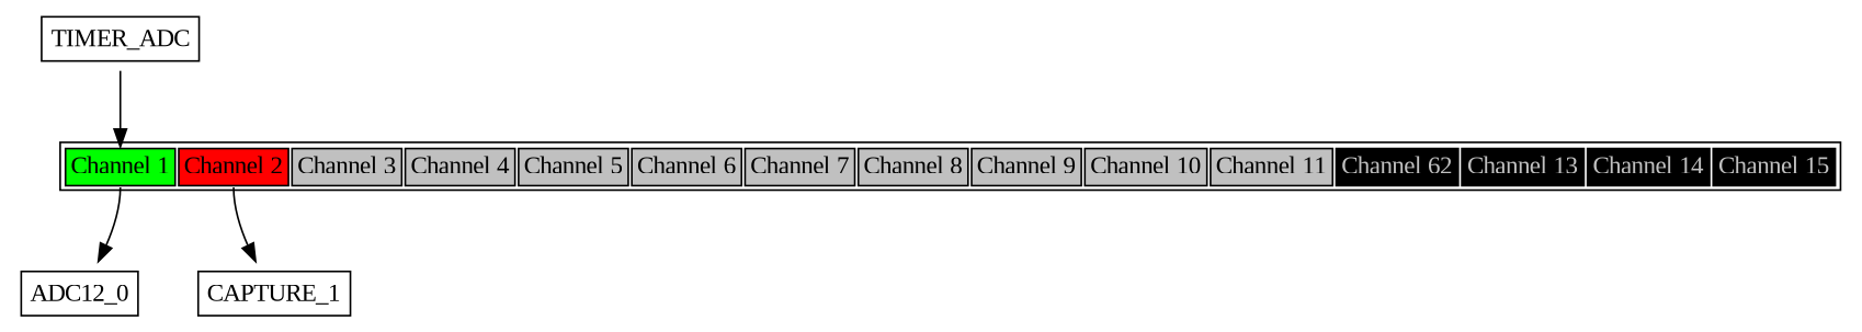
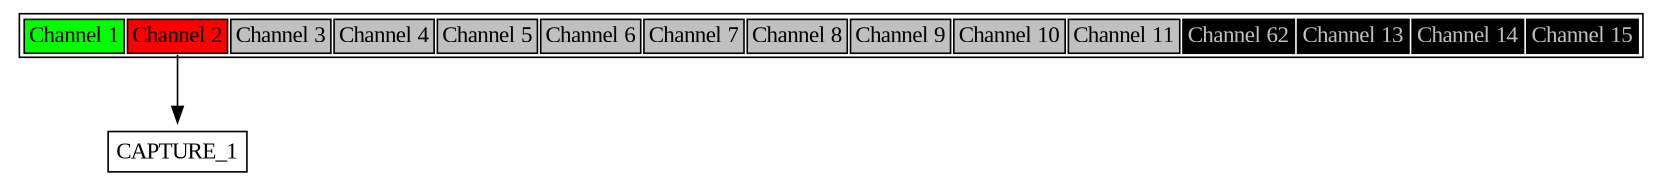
  digraph {
    fontname="Liberation Serif"
    node [fontname="Liberation Serif" shape=plaintext]
    edge [fontname="Liberation Serif"]
    n1 [label=<      <table border='1' cellborder='1'>        <tr>             <td bgcolor="green" port='chan_1'>Channel 1</td>             <td bgcolor="red" port='chan_2'>Channel 2</td>             <td bgcolor="grey" port='chan_3'>Channel 3</td>             <td bgcolor="grey" port='chan_4'>Channel 4</td>             <td bgcolor="grey" port='chan_5'>Channel 5</td>             <td bgcolor="grey" port='chan_6'>Channel 6</td>             <td bgcolor="grey" port='chan_7'>Channel 7</td>             <td bgcolor="grey" port='chan_8'>Channel 8</td>             <td bgcolor="grey" port='chan_9'>Channel 9</td>             <td bgcolor="grey" port='chan_10'>Channel 10</td>             <td bgcolor="grey" port='chan_11'>Channel 11</td>             <td bgcolor="black" port='chan_12'><font color="grey">Channel 62</font></td>             <td bgcolor="black" port='chan_13'><font color="grey">Channel 13</font></td>             <td bgcolor="black" port='chan_14'><font color="grey">Channel 14</font></td>             <td bgcolor="black" port='chan_15'><font color="grey">Channel 15</font></td>          </tr>      </table>   >]
-   n2 [label=<     <table border='1'  cellborder='0'>       <tr><td>ADC12_0</td></tr>     </table>   >]
    n3 [label=<     <table border='1'  cellborder='0'>       <tr><td>CAPTURE_1</td></tr>     </table>   >]
-   n4 [label=<     <table border='1'  cellborder='0'>       <tr><td>TIMER_ADC</td></tr>     </table>     >]
-   n1 -> n2 [tailport=chan_1]
    n1 -> n3 [tailport=chan_2]
-   n4 -> n1 [headport=chan_1]
  }
